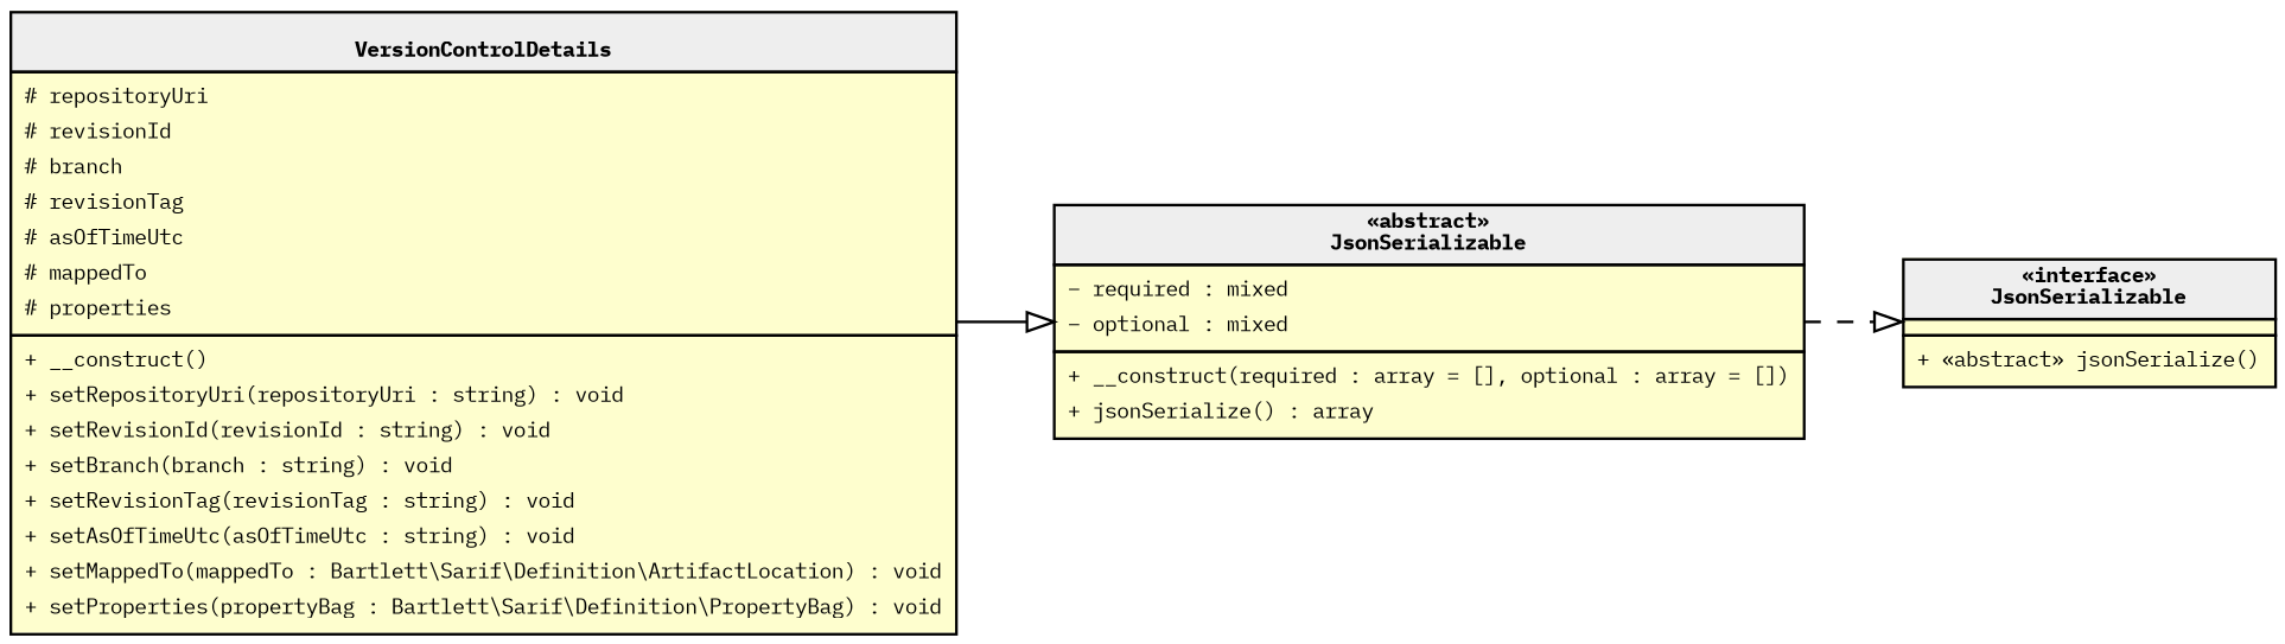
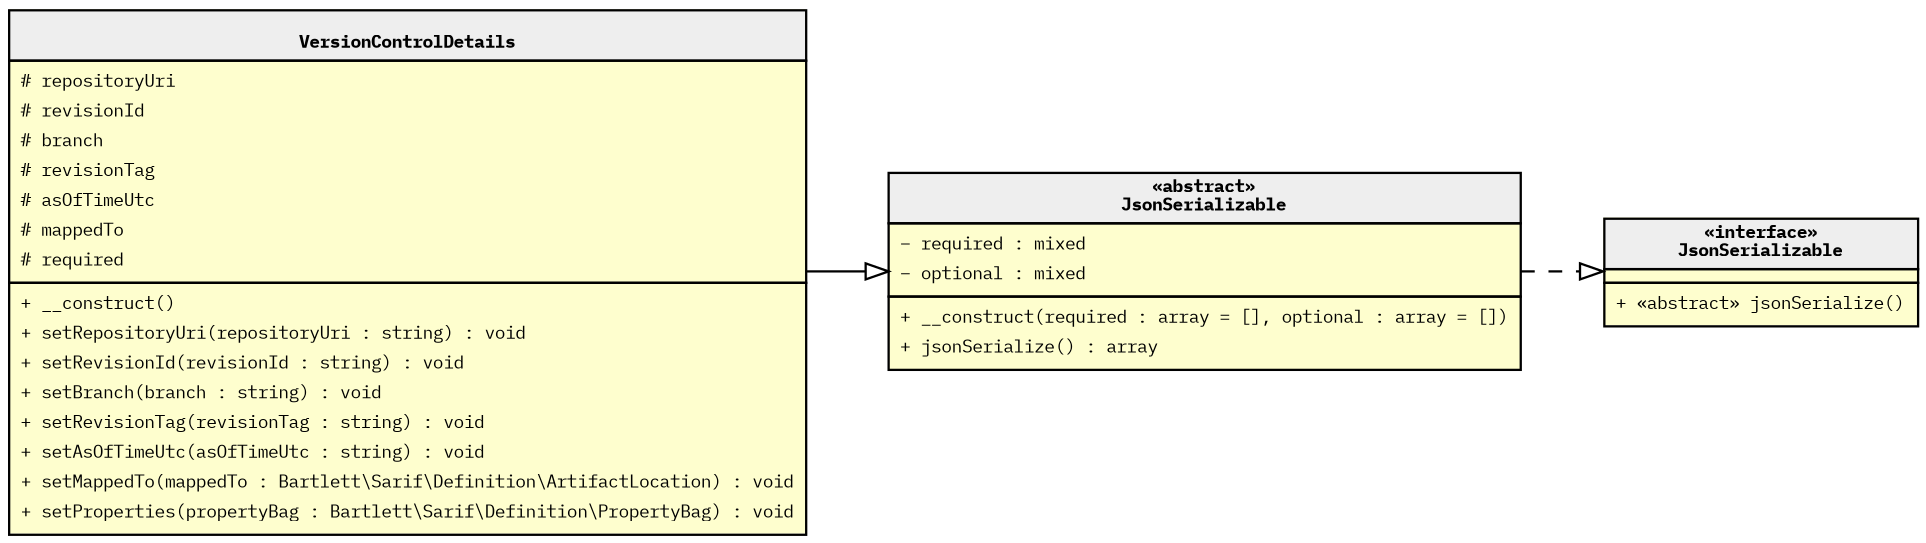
  digraph {
    rankdir=LR
    fontname="IBM Plex Mono"
    node [fillcolor="#FEFECE" fontname="IBM Plex Mono" fontsize=8 margin=0 shape=none style=filled]
    edge [arrowhead=empty fontname="IBM Plex Mono" fontsize=8 color=black]
    n1 [label=< <table cellspacing="0" border="0" cellborder="1">     <tr><td bgcolor="#eeeeee"><b>«abstract»<br/>JsonSerializable</b></td></tr>     <tr><td><table border="0" cellspacing="0" cellpadding="2">     <tr><td align="left">– required : mixed</td></tr>     <tr><td align="left">– optional : mixed</td></tr> </table></td></tr>     <tr><td><table border="0" cellspacing="0" cellpadding="2">     <tr><td align="left">+ __construct(required : array = [], optional : array = [])</td></tr>     <tr><td align="left">+ jsonSerialize() : array</td></tr> </table></td></tr> </table>>]
-   n2 [label=< <table cellspacing="0" border="0" cellborder="1">     <tr><td bgcolor="#eeeeee"><b><br/>VersionControlDetails</b></td></tr>     <tr><td><table border="0" cellspacing="0" cellpadding="2">     <tr><td align="left"># repositoryUri</td></tr>     <tr><td align="left"># revisionId</td></tr>     <tr><td align="left"># branch</td></tr>     <tr><td align="left"># revisionTag</td></tr>     <tr><td align="left"># asOfTimeUtc</td></tr>     <tr><td align="left"># mappedTo</td></tr>     <tr><td align="left"># properties</td></tr> </table></td></tr>     <tr><td><table border="0" cellspacing="0" cellpadding="2">     <tr><td align="left">+ __construct()</td></tr>     <tr><td align="left">+ setRepositoryUri(repositoryUri : string) : void</td></tr>     <tr><td align="left">+ setRevisionId(revisionId : string) : void</td></tr>     <tr><td align="left">+ setBranch(branch : string) : void</td></tr>     <tr><td align="left">+ setRevisionTag(revisionTag : string) : void</td></tr>     <tr><td align="left">+ setAsOfTimeUtc(asOfTimeUtc : string) : void</td></tr>     <tr><td align="left">+ setMappedTo(mappedTo : Bartlett\\Sarif\\Definition\\ArtifactLocation) : void</td></tr>     <tr><td align="left">+ setProperties(propertyBag : Bartlett\\Sarif\\Definition\\PropertyBag) : void</td></tr> </table></td></tr> </table>>]
+   n2 [label=< <table cellspacing="0" border="0" cellborder="1">     <tr><td bgcolor="#eeeeee"><b><br/>VersionControlDetails</b></td></tr>     <tr><td><table border="0" cellspacing="0" cellpadding="2">     <tr><td align="left"># repositoryUri</td></tr>     <tr><td align="left"># revisionId</td></tr>     <tr><td align="left"># branch</td></tr>     <tr><td align="left"># revisionTag</td></tr>     <tr><td align="left"># asOfTimeUtc</td></tr>     <tr><td align="left"># mappedTo</td></tr>     <tr><td align="left"># required</td></tr> </table></td></tr>     <tr><td><table border="0" cellspacing="0" cellpadding="2">     <tr><td align="left">+ __construct()</td></tr>     <tr><td align="left">+ setRepositoryUri(repositoryUri : string) : void</td></tr>     <tr><td align="left">+ setRevisionId(revisionId : string) : void</td></tr>     <tr><td align="left">+ setBranch(branch : string) : void</td></tr>     <tr><td align="left">+ setRevisionTag(revisionTag : string) : void</td></tr>     <tr><td align="left">+ setAsOfTimeUtc(asOfTimeUtc : string) : void</td></tr>     <tr><td align="left">+ setMappedTo(mappedTo : Bartlett\\Sarif\\Definition\\ArtifactLocation) : void</td></tr>     <tr><td align="left">+ setProperties(propertyBag : Bartlett\\Sarif\\Definition\\PropertyBag) : void</td></tr> </table></td></tr> </table>>]
    n3 [label=< <table cellspacing="0" border="0" cellborder="1">     <tr><td bgcolor="#eeeeee"><b>«interface»<br/>JsonSerializable</b></td></tr>     <tr><td></td></tr>     <tr><td><table border="0" cellspacing="0" cellpadding="2">     <tr><td align="left">+ «abstract» jsonSerialize()</td></tr> </table></td></tr> </table>>]
    subgraph sub_1 {
      bgcolor=Bisque
      label="Bartlett\\Sarif\\Internal"
      n1
    }
    subgraph sub_2 {
      bgcolor=BurlyWood
      label="Bartlett\\Sarif\\Definition"
      n2
    }
    subgraph sub_3 {
      label=0
      n3
    }
    n1 -> n3 [style=dashed]
    n2 -> n1 [style=filled]
  }
